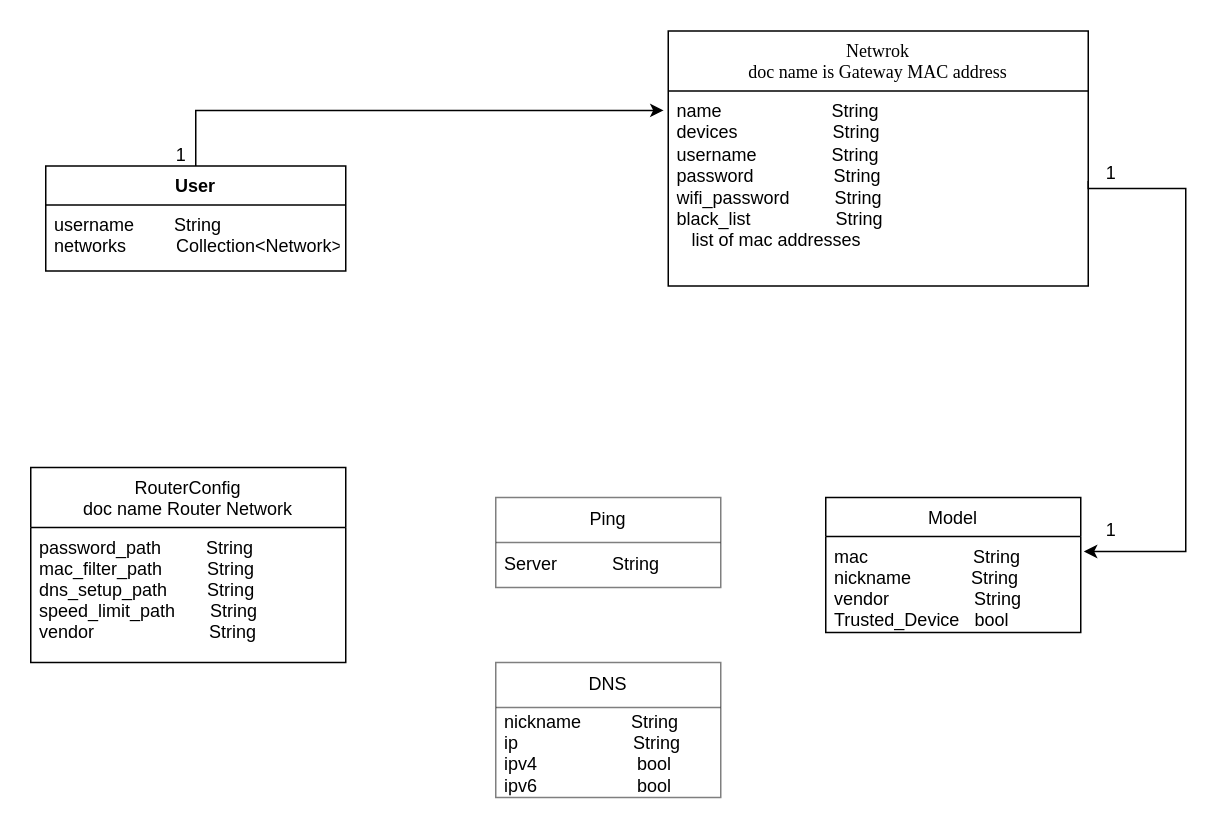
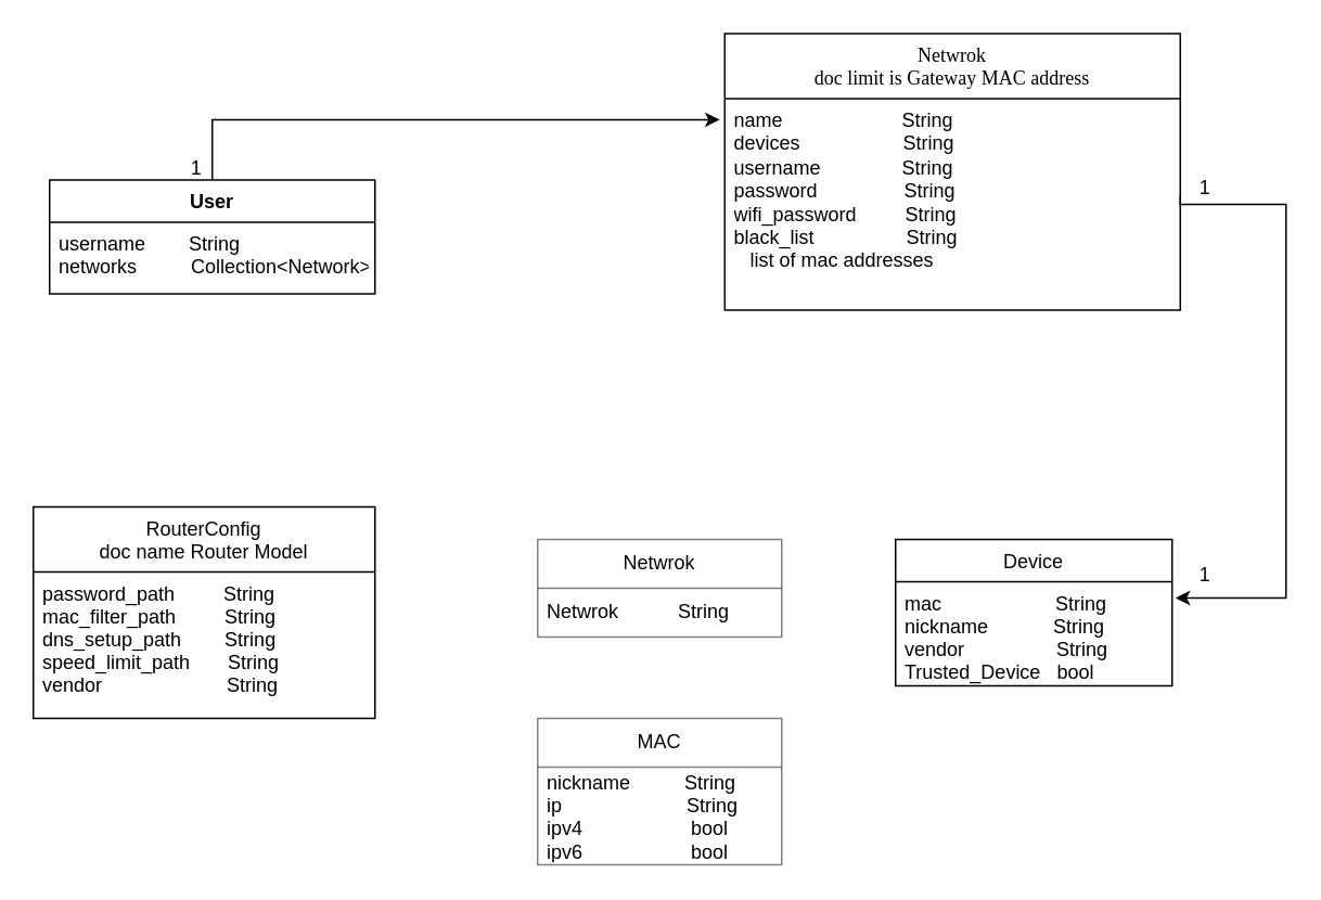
  <mxCell id="0" />
  <mxCell id="1" parent="0" />
  <mxCell id="2" style="edgeStyle=orthogonalEdgeStyle;rounded=0;orthogonalLoop=1;jettySize=auto;html=1;exitX=0.5;exitY=0;exitDx=0;exitDy=0;entryX=-0.011;entryY=0.108;entryDx=0;entryDy=0;entryPerimeter=0;fontFamily=Helvetica;fontSize=12;fontColor=default;" edge="1" parent="1" source="3" target="14"><mxGeometry relative="1" as="geometry" /></mxCell>
  <mxCell id="3" value="User" style="swimlane;fontStyle=1;align=center;verticalAlign=top;childLayout=stackLayout;horizontal=1;startSize=26;horizontalStack=0;resizeParent=1;resizeLast=0;collapsible=1;marginBottom=0;rounded=0;shadow=0;strokeWidth=1;" parent="1" vertex="1"><mxGeometry x="30" y="110" width="200" height="70" as="geometry"><mxRectangle x="230" y="140" width="160" height="26" as="alternateBounds" /></mxGeometry></mxCell>
  <mxCell id="4" value="username        String&#10;networks          Collection&lt;Network&gt;" style="text;align=left;verticalAlign=top;spacingLeft=4;spacingRight=4;overflow=hidden;rotatable=0;points=[[0,0.5],[1,0.5]];portConstraint=eastwest;rounded=0;shadow=0;html=0;" parent="3" vertex="1"><mxGeometry y="26" width="200" height="44" as="geometry" /></mxCell>
- <mxCell id="5" value="RouterConfig&#10;doc name Router Network" style="swimlane;fontStyle=0;align=center;verticalAlign=top;childLayout=stackLayout;horizontal=1;startSize=40;horizontalStack=0;resizeParent=1;resizeLast=0;collapsible=1;marginBottom=0;rounded=0;shadow=0;strokeWidth=1;" parent="1" vertex="1"><mxGeometry x="20" y="311" width="210" height="130" as="geometry"><mxRectangle x="120" y="320" width="160" height="26" as="alternateBounds" /></mxGeometry></mxCell>
+ <mxCell id="5" value="RouterConfig&#10;doc name Router Model" style="swimlane;fontStyle=0;align=center;verticalAlign=top;childLayout=stackLayout;horizontal=1;startSize=40;horizontalStack=0;resizeParent=1;resizeLast=0;collapsible=1;marginBottom=0;rounded=0;shadow=0;strokeWidth=1;" parent="1" vertex="1"><mxGeometry x="20" y="311" width="210" height="130" as="geometry"><mxRectangle x="120" y="320" width="160" height="26" as="alternateBounds" /></mxGeometry></mxCell>
  <mxCell id="6" value="password_path         String&#10;mac_filter_path         String&#10;dns_setup_path        String&#10;speed_limit_path       String&#10;vendor                       String&#10;&#10;&#10;&#10;" style="text;align=left;verticalAlign=top;spacingLeft=4;spacingRight=4;overflow=hidden;rotatable=0;points=[[0,0.5],[1,0.5]];portConstraint=eastwest;" parent="5" vertex="1"><mxGeometry y="40" width="210" height="90" as="geometry" /></mxCell>
- <mxCell id="7" value="Model" style="swimlane;fontStyle=0;align=center;verticalAlign=top;childLayout=stackLayout;horizontal=1;startSize=26;horizontalStack=0;resizeParent=1;resizeLast=0;collapsible=1;marginBottom=0;rounded=0;shadow=0;strokeWidth=1;" parent="1" vertex="1"><mxGeometry x="550" y="331" width="170" height="90" as="geometry"><mxRectangle x="340" y="380" width="170" height="26" as="alternateBounds" /></mxGeometry></mxCell>
+ <mxCell id="7" value="Device" style="swimlane;fontStyle=0;align=center;verticalAlign=top;childLayout=stackLayout;horizontal=1;startSize=26;horizontalStack=0;resizeParent=1;resizeLast=0;collapsible=1;marginBottom=0;rounded=0;shadow=0;strokeWidth=1;" parent="1" vertex="1"><mxGeometry x="550" y="331" width="170" height="90" as="geometry"><mxRectangle x="340" y="380" width="170" height="26" as="alternateBounds" /></mxGeometry></mxCell>
  <mxCell id="8" value="mac                     String&#10;nickname            String&#10;vendor                 String&#10;Trusted_Device   bool&#10;" style="text;align=left;verticalAlign=top;spacingLeft=4;spacingRight=4;overflow=hidden;rotatable=0;points=[[0,0.5],[1,0.5]];portConstraint=eastwest;" parent="7" vertex="1"><mxGeometry y="26" width="170" height="64" as="geometry" /></mxCell>
  <mxCell id="9" style="edgeStyle=orthogonalEdgeStyle;rounded=0;orthogonalLoop=1;jettySize=auto;html=1;exitX=1;exitY=0.5;exitDx=0;exitDy=0;entryX=1.012;entryY=0.156;entryDx=0;entryDy=0;entryPerimeter=0;" edge="1" parent="1" source="14" target="8"><mxGeometry relative="1" as="geometry"><Array as="points"><mxPoint x="790" y="125" /><mxPoint x="790" y="367" /></Array></mxGeometry></mxCell>
  <mxCell id="10" value="1" style="text;html=1;align=center;verticalAlign=middle;resizable=0;points=[];autosize=1;strokeColor=none;fillColor=none;" vertex="1" parent="1"><mxGeometry x="725" y="100" width="30" height="30" as="geometry" /></mxCell>
  <mxCell id="11" value="1" style="text;html=1;align=center;verticalAlign=middle;resizable=0;points=[];autosize=1;strokeColor=none;fillColor=none;" vertex="1" parent="1"><mxGeometry x="725" y="338" width="30" height="30" as="geometry" /></mxCell>
  <mxCell id="12" value="1" style="text;html=1;align=center;verticalAlign=middle;resizable=0;points=[];autosize=1;strokeColor=none;fillColor=none;fontSize=12;fontFamily=Helvetica;fontColor=default;" vertex="1" parent="1"><mxGeometry x="105" y="88" width="30" height="30" as="geometry" /></mxCell>
- <mxCell id="13" value="Netwrok&#10;doc name is Gateway MAC address" style="swimlane;fontStyle=0;align=center;verticalAlign=top;childLayout=stackLayout;horizontal=1;startSize=40;horizontalStack=0;resizeParent=1;resizeLast=0;collapsible=1;marginBottom=0;rounded=0;shadow=0;strokeWidth=1;labelBackgroundColor=default;fontFamily=Times New Roman;" parent="1" vertex="1"><mxGeometry x="445" y="20" width="280" height="170" as="geometry"><mxRectangle x="550" y="140" width="160" height="26" as="alternateBounds" /></mxGeometry></mxCell>
+ <mxCell id="13" value="Netwrok&#10;doc limit is Gateway MAC address" style="swimlane;fontStyle=0;align=center;verticalAlign=top;childLayout=stackLayout;horizontal=1;startSize=40;horizontalStack=0;resizeParent=1;resizeLast=0;collapsible=1;marginBottom=0;rounded=0;shadow=0;strokeWidth=1;labelBackgroundColor=default;fontFamily=Times New Roman;" parent="1" vertex="1"><mxGeometry x="445" y="20" width="280" height="170" as="geometry"><mxRectangle x="550" y="140" width="160" height="26" as="alternateBounds" /></mxGeometry></mxCell>
  <mxCell id="14" value="name                      String&#10;devices                   String&#10;username               String&#10;password                String&#10;wifi_password         String&#10;black_list                 String&#10;   list of mac addresses" style="text;align=left;verticalAlign=top;spacingLeft=4;spacingRight=4;overflow=hidden;rotatable=0;points=[[0,0.5],[1,0.5]];portConstraint=eastwest;rounded=0;shadow=0;html=0;whiteSpace=wrap;labelBorderColor=none;" vertex="1" parent="13"><mxGeometry y="40" width="280" height="120" as="geometry" /></mxCell>
- <mxCell id="15" value="Ping" style="swimlane;fontStyle=0;childLayout=stackLayout;horizontal=1;startSize=30;horizontalStack=0;resizeParent=1;resizeParentMax=0;resizeLast=0;collapsible=1;marginBottom=0;whiteSpace=wrap;html=1;fillStyle=solid;pointerEvents=1;strokeColor=default;fontFamily=Helvetica;fontSize=12;fontColor=default;fillColor=none;opacity=50;" vertex="1" parent="1"><mxGeometry x="330" y="331" width="150" height="60" as="geometry" /></mxCell>
- <mxCell id="16" value="Server&amp;nbsp; &amp;nbsp; &amp;nbsp; &amp;nbsp; &amp;nbsp; &amp;nbsp;String&amp;nbsp;" style="text;strokeColor=none;fillColor=none;align=left;verticalAlign=middle;spacingLeft=4;spacingRight=4;overflow=hidden;points=[[0,0.5],[1,0.5]];portConstraint=eastwest;rotatable=0;whiteSpace=wrap;html=1;fontSize=12;fontFamily=Helvetica;fontColor=default;" vertex="1" parent="15"><mxGeometry y="30" width="150" height="30" as="geometry" /></mxCell>
- <mxCell id="17" value="DNS" style="swimlane;fontStyle=0;childLayout=stackLayout;horizontal=1;startSize=30;horizontalStack=0;resizeParent=1;resizeParentMax=0;resizeLast=0;collapsible=1;marginBottom=0;whiteSpace=wrap;html=1;fillStyle=solid;pointerEvents=1;strokeColor=default;fontFamily=Helvetica;fontSize=12;fontColor=default;fillColor=none;opacity=50;" vertex="1" parent="1"><mxGeometry x="330" y="441" width="150" height="90" as="geometry" /></mxCell>
+ <mxCell id="15" value="Netwrok" style="swimlane;fontStyle=0;childLayout=stackLayout;horizontal=1;startSize=30;horizontalStack=0;resizeParent=1;resizeParentMax=0;resizeLast=0;collapsible=1;marginBottom=0;whiteSpace=wrap;html=1;fillStyle=solid;pointerEvents=1;strokeColor=default;fontFamily=Helvetica;fontSize=12;fontColor=default;fillColor=none;opacity=50;" vertex="1" parent="1"><mxGeometry x="330" y="331" width="150" height="60" as="geometry" /></mxCell>
+ <mxCell id="16" value="Netwrok&amp;nbsp; &amp;nbsp; &amp;nbsp; &amp;nbsp; &amp;nbsp; &amp;nbsp;String&amp;nbsp;" style="text;strokeColor=none;fillColor=none;align=left;verticalAlign=middle;spacingLeft=4;spacingRight=4;overflow=hidden;points=[[0,0.5],[1,0.5]];portConstraint=eastwest;rotatable=0;whiteSpace=wrap;html=1;fontSize=12;fontFamily=Helvetica;fontColor=default;" vertex="1" parent="15"><mxGeometry y="30" width="150" height="30" as="geometry" /></mxCell>
+ <mxCell id="17" value="MAC" style="swimlane;fontStyle=0;childLayout=stackLayout;horizontal=1;startSize=30;horizontalStack=0;resizeParent=1;resizeParentMax=0;resizeLast=0;collapsible=1;marginBottom=0;whiteSpace=wrap;html=1;fillStyle=solid;pointerEvents=1;strokeColor=default;fontFamily=Helvetica;fontSize=12;fontColor=default;fillColor=none;opacity=50;" vertex="1" parent="1"><mxGeometry x="330" y="441" width="150" height="90" as="geometry" /></mxCell>
  <mxCell id="18" value="nickname&amp;nbsp; &amp;nbsp; &amp;nbsp; &amp;nbsp; &amp;nbsp; String&lt;br&gt;ip&amp;nbsp; &amp;nbsp; &amp;nbsp; &amp;nbsp; &amp;nbsp; &amp;nbsp; &amp;nbsp; &amp;nbsp; &amp;nbsp; &amp;nbsp; &amp;nbsp; &amp;nbsp;String&lt;br&gt;ipv4&amp;nbsp; &amp;nbsp; &amp;nbsp; &amp;nbsp; &amp;nbsp; &amp;nbsp; &amp;nbsp; &amp;nbsp; &amp;nbsp; &amp;nbsp; bool&lt;br&gt;ipv6&amp;nbsp; &amp;nbsp; &amp;nbsp; &amp;nbsp; &amp;nbsp; &amp;nbsp; &amp;nbsp; &amp;nbsp; &amp;nbsp; &amp;nbsp; bool" style="text;strokeColor=none;fillColor=none;align=left;verticalAlign=middle;spacingLeft=4;spacingRight=4;overflow=hidden;points=[[0,0.5],[1,0.5]];portConstraint=eastwest;rotatable=0;whiteSpace=wrap;html=1;fontSize=12;fontFamily=Helvetica;fontColor=default;" vertex="1" parent="17"><mxGeometry y="30" width="150" height="60" as="geometry" /></mxCell>
